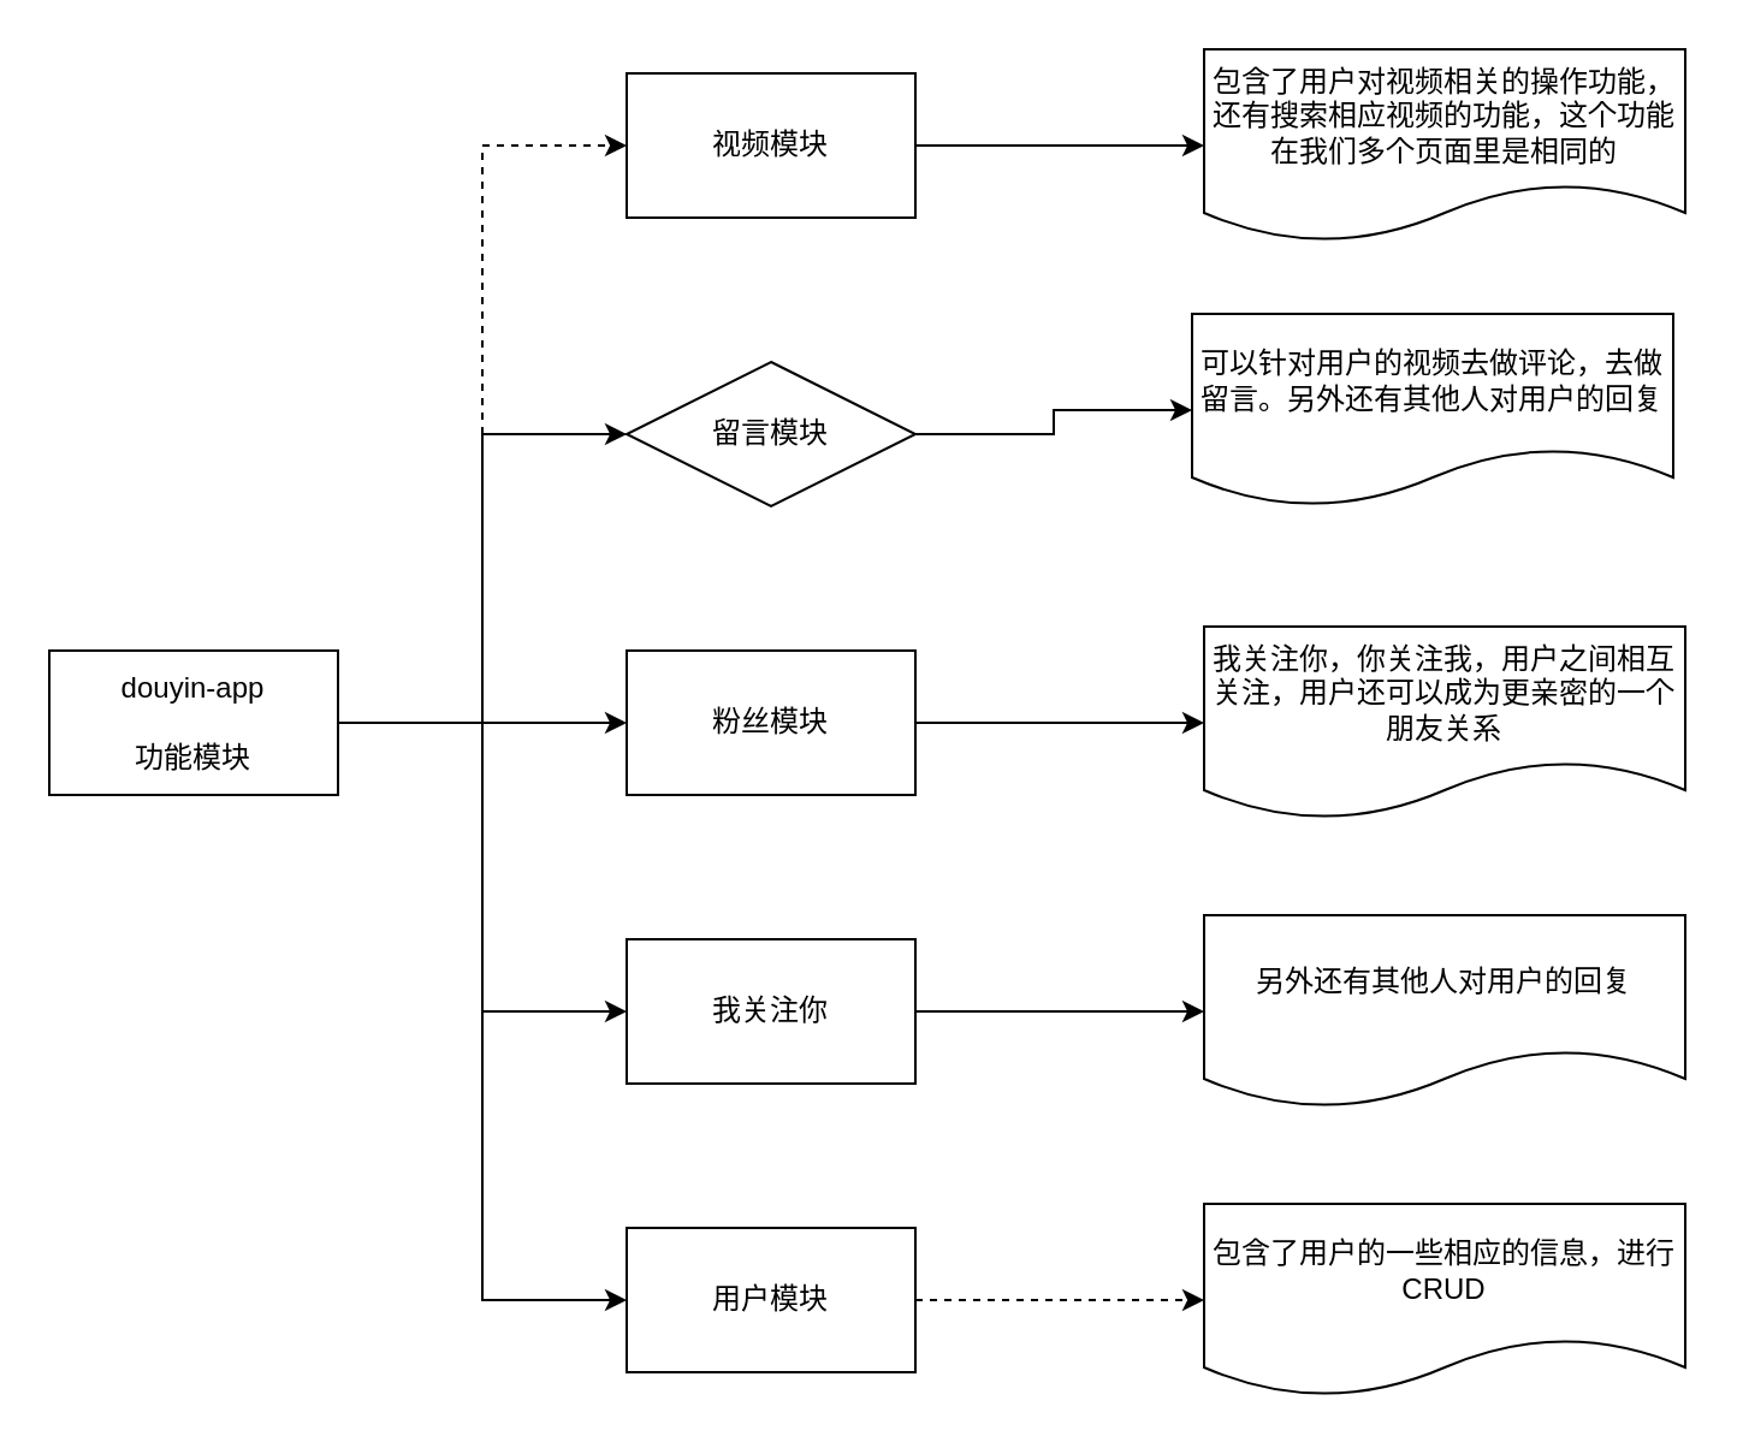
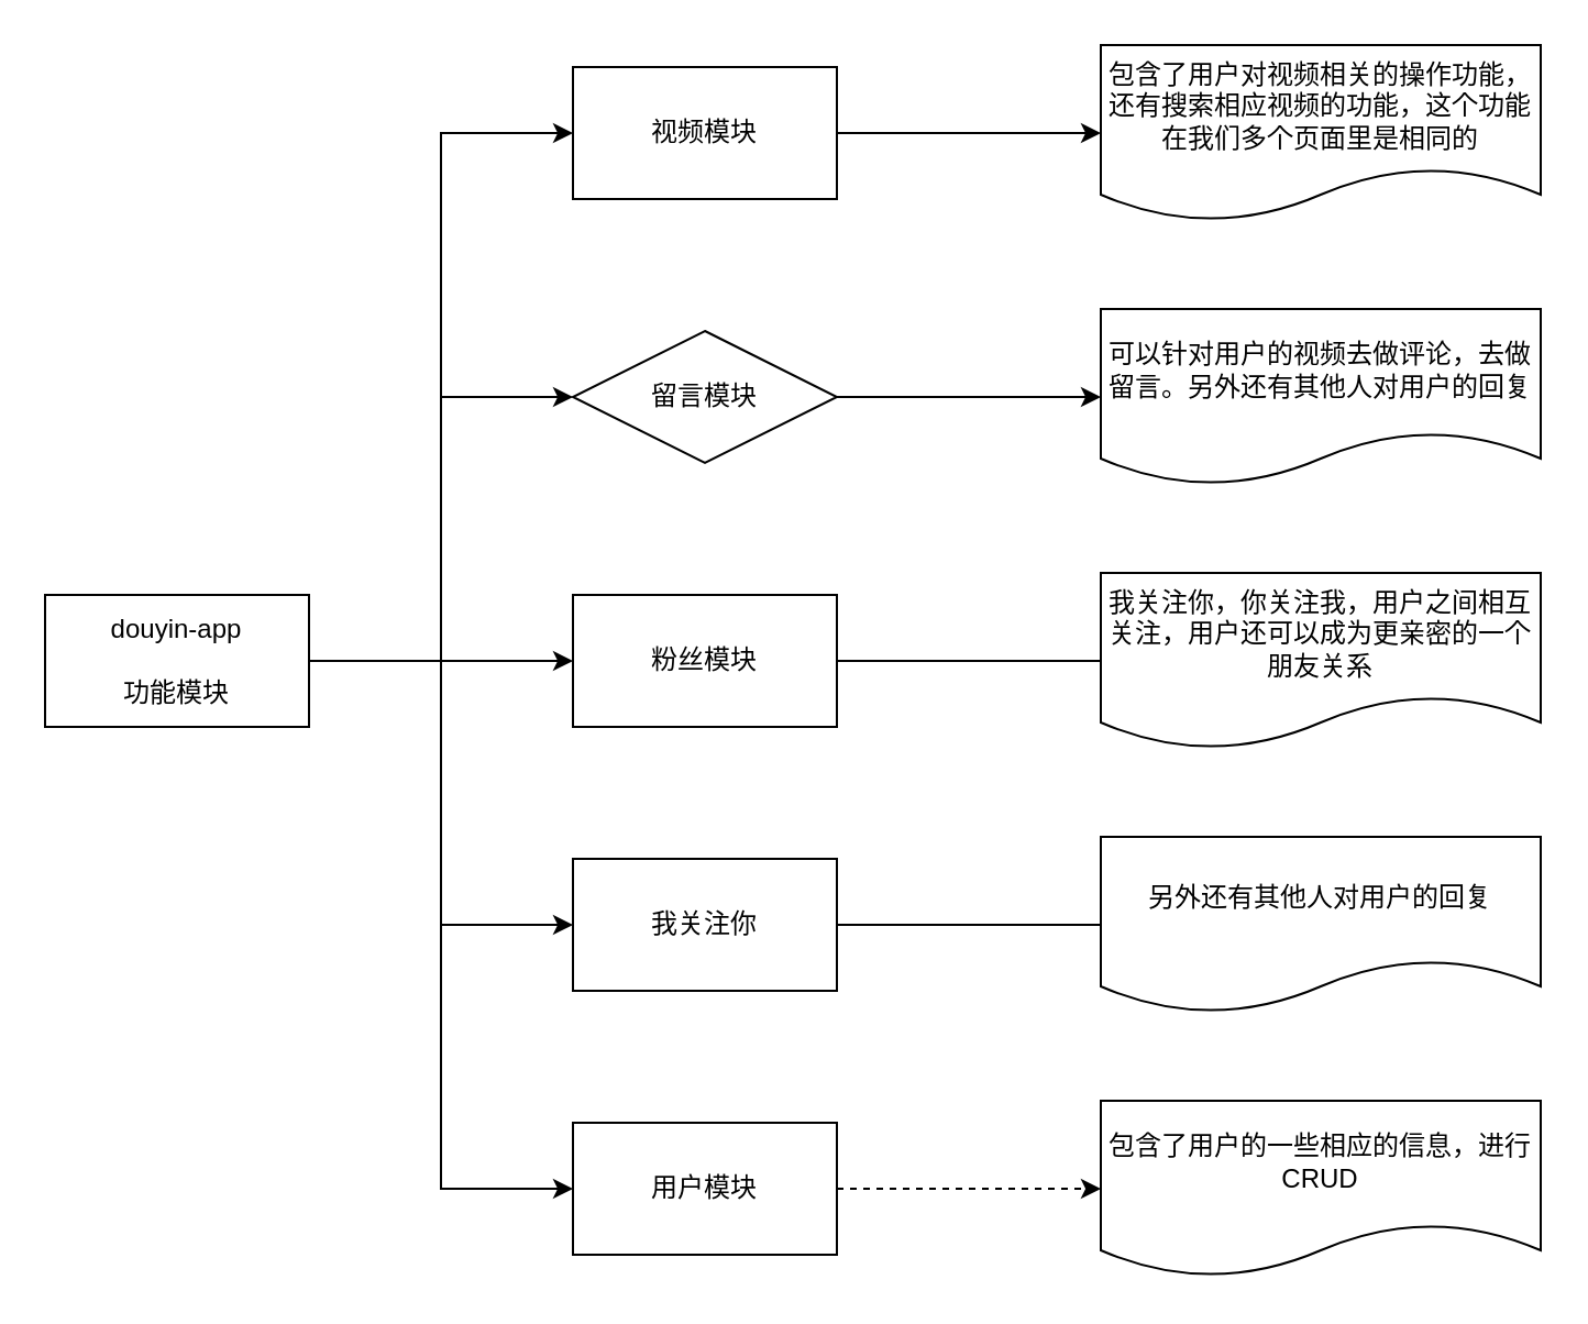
  <mxCell id="0" />
  <mxCell id="1" parent="0" />
- <mxCell id="2" style="edgeStyle=orthogonalEdgeStyle;rounded=0;orthogonalLoop=1;jettySize=auto;html=1;entryX=0;entryY=0.5;entryDx=0;entryDy=0;dashed=1;" edge="1" parent="1" source="7" target="15"><mxGeometry relative="1" as="geometry" /></mxCell>
+ <mxCell id="2" style="edgeStyle=orthogonalEdgeStyle;rounded=0;orthogonalLoop=1;jettySize=auto;html=1;entryX=0;entryY=0.5;entryDx=0;entryDy=0;" edge="1" parent="1" source="7" target="15"><mxGeometry relative="1" as="geometry" /></mxCell>
  <mxCell id="3" style="edgeStyle=orthogonalEdgeStyle;rounded=0;orthogonalLoop=1;jettySize=auto;html=1;entryX=0;entryY=0.5;entryDx=0;entryDy=0;" edge="1" parent="1" source="7" target="21"><mxGeometry relative="1" as="geometry" /></mxCell>
  <mxCell id="4" style="edgeStyle=orthogonalEdgeStyle;rounded=0;orthogonalLoop=1;jettySize=auto;html=1;entryX=0;entryY=0.5;entryDx=0;entryDy=0;" edge="1" parent="1" source="7" target="11"><mxGeometry relative="1" as="geometry" /></mxCell>
  <mxCell id="5" style="edgeStyle=orthogonalEdgeStyle;rounded=0;orthogonalLoop=1;jettySize=auto;html=1;entryX=0;entryY=0.5;entryDx=0;entryDy=0;" edge="1" parent="1" source="7" target="13"><mxGeometry relative="1" as="geometry" /></mxCell>
  <mxCell id="6" style="edgeStyle=orthogonalEdgeStyle;rounded=0;orthogonalLoop=1;jettySize=auto;html=1;entryX=0;entryY=0.5;entryDx=0;entryDy=0;" edge="1" parent="1" source="7" target="9"><mxGeometry relative="1" as="geometry" /></mxCell>
  <mxCell id="7" value="douyin-app&lt;br&gt;&amp;nbsp;&amp;nbsp;&lt;br&gt;功能模块" style="rounded=0;whiteSpace=wrap;html=1;" vertex="1" parent="1"><mxGeometry x="20" y="270" width="120" height="60" as="geometry" /></mxCell>
- <mxCell id="8" style="edgeStyle=orthogonalEdgeStyle;rounded=0;orthogonalLoop=1;jettySize=auto;html=1;entryX=0;entryY=0.5;entryDx=0;entryDy=0;" edge="1" parent="1" source="9" target="19"><mxGeometry relative="1" as="geometry" /></mxCell>
+ <mxCell id="8" style="edgeStyle=orthogonalEdgeStyle;rounded=0;orthogonalLoop=1;jettySize=auto;html=1;entryX=0;entryY=0.5;entryDx=0;entryDy=0;endArrow=none;" edge="1" parent="1" source="9" target="19"><mxGeometry relative="1" as="geometry" /></mxCell>
  <mxCell id="9" value="我关注你" style="rounded=0;whiteSpace=wrap;html=1;" vertex="1" parent="1"><mxGeometry x="260" y="390" width="120" height="60" as="geometry" /></mxCell>
- <mxCell id="10" style="edgeStyle=orthogonalEdgeStyle;rounded=0;orthogonalLoop=1;jettySize=auto;html=1;entryX=0;entryY=0.5;entryDx=0;entryDy=0;" edge="1" parent="1" source="11" target="18"><mxGeometry relative="1" as="geometry" /></mxCell>
+ <mxCell id="10" style="edgeStyle=orthogonalEdgeStyle;rounded=0;orthogonalLoop=1;jettySize=auto;html=1;entryX=0;entryY=0.5;entryDx=0;entryDy=0;endArrow=none;" edge="1" parent="1" source="11" target="18"><mxGeometry relative="1" as="geometry" /></mxCell>
  <mxCell id="11" value="粉丝模块" style="rounded=0;whiteSpace=wrap;html=1;" vertex="1" parent="1"><mxGeometry x="260" y="270" width="120" height="60" as="geometry" /></mxCell>
  <mxCell id="12" style="edgeStyle=orthogonalEdgeStyle;rounded=0;orthogonalLoop=1;jettySize=auto;html=1;entryX=0;entryY=0.5;entryDx=0;entryDy=0;" edge="1" parent="1" source="13" target="17"><mxGeometry relative="1" as="geometry" /></mxCell>
  <mxCell id="13" value="留言模块" style="rhombus;whiteSpace=wrap;html=1;" vertex="1" parent="1"><mxGeometry x="260" y="150" width="120" height="60" as="geometry" /></mxCell>
  <mxCell id="14" style="edgeStyle=orthogonalEdgeStyle;rounded=0;orthogonalLoop=1;jettySize=auto;html=1;entryX=0;entryY=0.5;entryDx=0;entryDy=0;" edge="1" parent="1" source="15" target="16"><mxGeometry relative="1" as="geometry" /></mxCell>
  <mxCell id="15" value="视频模块" style="rounded=0;whiteSpace=wrap;html=1;" vertex="1" parent="1"><mxGeometry x="260" y="30" width="120" height="60" as="geometry" /></mxCell>
  <mxCell id="16" value="&lt;span&gt;包含了用户对视频相关的操作功能，还有搜索相应视频的功能，这个功能在我们多个页面里是相同的&lt;/span&gt;" style="shape=document;whiteSpace=wrap;html=1;boundedLbl=1;" vertex="1" parent="1"><mxGeometry x="500" y="20" width="200" height="80" as="geometry" /></mxCell>
- <mxCell id="17" value="&lt;div class=&quot;okr-block-clipboard&quot;&gt;&lt;/div&gt;&lt;div&gt;可以针对用户的视频去做评论，去做留言。另外还有其他人对用户的回复&lt;/div&gt;" style="shape=document;whiteSpace=wrap;html=1;boundedLbl=1;" vertex="1" parent="1"><mxGeometry x="495" y="130" width="200" height="80" as="geometry" /></mxCell>
+ <mxCell id="17" value="&lt;div class=&quot;okr-block-clipboard&quot;&gt;&lt;/div&gt;&lt;div&gt;可以针对用户的视频去做评论，去做留言。另外还有其他人对用户的回复&lt;/div&gt;" style="shape=document;whiteSpace=wrap;html=1;boundedLbl=1;" vertex="1" parent="1"><mxGeometry x="500" y="140" width="200" height="80" as="geometry" /></mxCell>
  <mxCell id="18" value="&lt;div class=&quot;okr-block-clipboard&quot;&gt;&lt;/div&gt;&lt;div&gt;我关注你，你关注我，用户之间相互关注，用户还可以成为更亲密的一个朋友关系&lt;/div&gt;" style="shape=document;whiteSpace=wrap;html=1;boundedLbl=1;" vertex="1" parent="1"><mxGeometry x="500" y="260" width="200" height="80" as="geometry" /></mxCell>
  <mxCell id="19" value="&lt;div class=&quot;okr-block-clipboard&quot;&gt;&lt;/div&gt;&lt;div&gt;另外还有其他人对用户的回复&lt;/div&gt;" style="shape=document;whiteSpace=wrap;html=1;boundedLbl=1;" vertex="1" parent="1"><mxGeometry x="500" y="380" width="200" height="80" as="geometry" /></mxCell>
  <mxCell id="20" style="edgeStyle=orthogonalEdgeStyle;rounded=0;orthogonalLoop=1;jettySize=auto;html=1;dashed=1;" edge="1" parent="1" source="21" target="22"><mxGeometry relative="1" as="geometry" /></mxCell>
  <mxCell id="21" value="用户模块" style="rounded=0;whiteSpace=wrap;html=1;" vertex="1" parent="1"><mxGeometry x="260" y="510" width="120" height="60" as="geometry" /></mxCell>
  <mxCell id="22" value="&lt;div class=&quot;okr-block-clipboard&quot;&gt;&lt;/div&gt;&lt;div&gt;&lt;div class=&quot;okr-block-clipboard&quot;&gt;&lt;/div&gt;&lt;div&gt;包含了用户的一些相应的信息，进行CRUD&lt;/div&gt;&lt;/div&gt;" style="shape=document;whiteSpace=wrap;html=1;boundedLbl=1;" vertex="1" parent="1"><mxGeometry x="500" y="500" width="200" height="80" as="geometry" /></mxCell>
